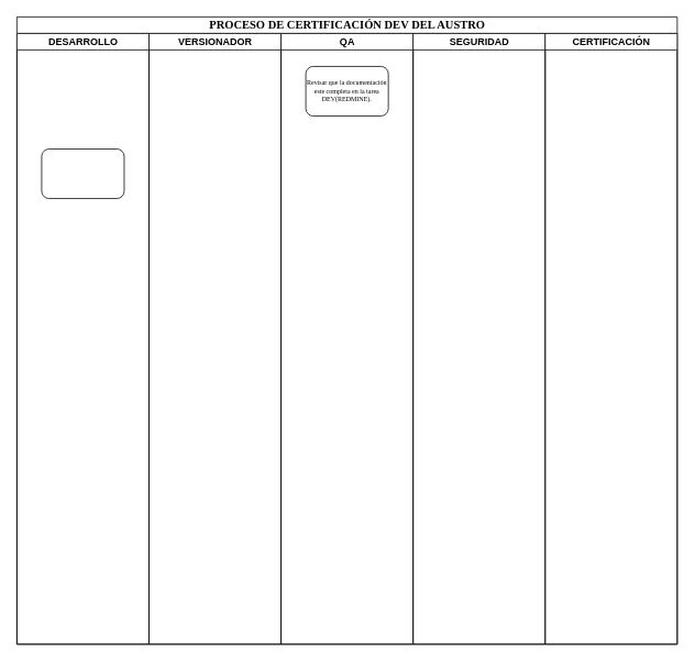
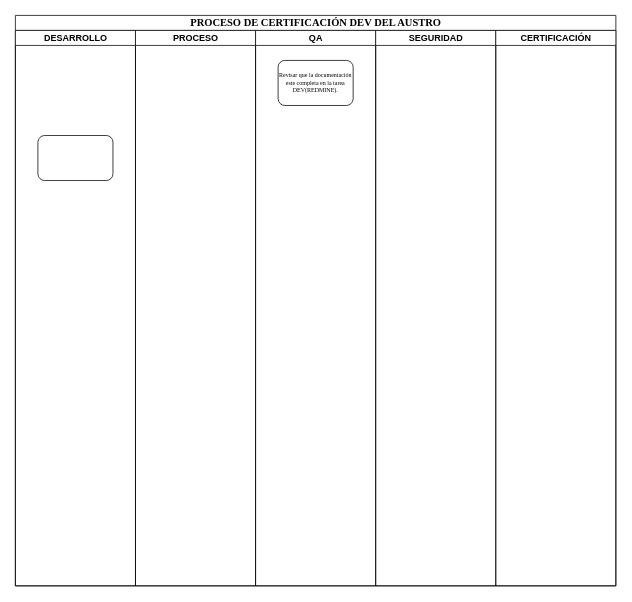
  <mxCell id="0" />
  <mxCell id="1" parent="0" />
  <mxCell id="2" value="&lt;font style=&quot;vertical-align: inherit&quot;&gt;&lt;font style=&quot;vertical-align: inherit&quot;&gt;&lt;font style=&quot;vertical-align: inherit&quot;&gt;&lt;font style=&quot;vertical-align: inherit ; font-size: 14px&quot;&gt;PROCESO DE CERTIFICACIÓN DEV DEL AUSTRO&lt;/font&gt;&lt;/font&gt;&lt;/font&gt;&lt;/font&gt;" style="swimlane;html=1;childLayout=stackLayout;startSize=20;rounded=0;shadow=0;labelBackgroundColor=none;strokeWidth=1;fontFamily=Verdana;fontSize=8;align=center;" parent="1" vertex="1"><mxGeometry x="20" y="20" width="800" height="760" as="geometry" /></mxCell>
  <mxCell id="3" value="&lt;font style=&quot;vertical-align: inherit&quot;&gt;&lt;font style=&quot;vertical-align: inherit&quot;&gt;DESARROLLO&lt;/font&gt;&lt;/font&gt;" style="swimlane;html=1;startSize=20;" parent="2" vertex="1"><mxGeometry y="20" width="160" height="740" as="geometry" /></mxCell>
  <mxCell id="4" value="" style="rounded=1;whiteSpace=wrap;html=1;shadow=0;labelBackgroundColor=none;strokeWidth=1;fontFamily=Verdana;fontSize=8;align=center;" parent="3" vertex="1"><mxGeometry x="30" y="140" width="100" height="60" as="geometry" /></mxCell>
- <mxCell id="5" value="&lt;font style=&quot;vertical-align: inherit&quot;&gt;&lt;font style=&quot;vertical-align: inherit&quot;&gt;&lt;font style=&quot;vertical-align: inherit&quot;&gt;&lt;font style=&quot;vertical-align: inherit&quot;&gt;VERSIONADOR&lt;/font&gt;&lt;/font&gt;&lt;/font&gt;&lt;/font&gt;" style="swimlane;html=1;startSize=20;" parent="2" vertex="1"><mxGeometry x="160" y="20" width="160" height="740" as="geometry" /></mxCell>
+ <mxCell id="5" value="&lt;font style=&quot;vertical-align: inherit&quot;&gt;&lt;font style=&quot;vertical-align: inherit&quot;&gt;&lt;font style=&quot;vertical-align: inherit&quot;&gt;&lt;font style=&quot;vertical-align: inherit&quot;&gt;PROCESO&lt;/font&gt;&lt;/font&gt;&lt;/font&gt;&lt;/font&gt;" style="swimlane;html=1;startSize=20;" parent="2" vertex="1"><mxGeometry x="160" y="20" width="160" height="740" as="geometry" /></mxCell>
  <mxCell id="6" value="&lt;font style=&quot;vertical-align: inherit&quot;&gt;&lt;font style=&quot;vertical-align: inherit&quot;&gt;QA&lt;/font&gt;&lt;/font&gt;" style="swimlane;html=1;startSize=20;" parent="2" vertex="1"><mxGeometry x="320" y="20" width="160" height="740" as="geometry" /></mxCell>
  <mxCell id="7" value="Revisar que la documentación este completa en la tarea DEV(REDMINE)." style="rounded=1;whiteSpace=wrap;html=1;shadow=0;labelBackgroundColor=none;strokeWidth=1;fontFamily=Verdana;fontSize=8;align=center;" parent="6" vertex="1"><mxGeometry x="30" y="40" width="100" height="60" as="geometry" /></mxCell>
  <mxCell id="8" value="&lt;font style=&quot;vertical-align: inherit&quot;&gt;&lt;font style=&quot;vertical-align: inherit&quot;&gt;SEGURIDAD&lt;/font&gt;&lt;/font&gt;" style="swimlane;html=1;startSize=20;" parent="2" vertex="1"><mxGeometry x="480" y="20" width="160" height="740" as="geometry" /></mxCell>
  <mxCell id="9" value="&lt;font style=&quot;vertical-align: inherit&quot;&gt;&lt;font style=&quot;vertical-align: inherit&quot;&gt;&lt;font style=&quot;vertical-align: inherit&quot;&gt;&lt;font style=&quot;vertical-align: inherit&quot;&gt;CERTIFICACIÓN&lt;/font&gt;&lt;/font&gt;&lt;/font&gt;&lt;/font&gt;" style="swimlane;html=1;startSize=20;" vertex="1" parent="2"><mxGeometry x="640" y="20" width="160" height="740" as="geometry" /></mxCell>
